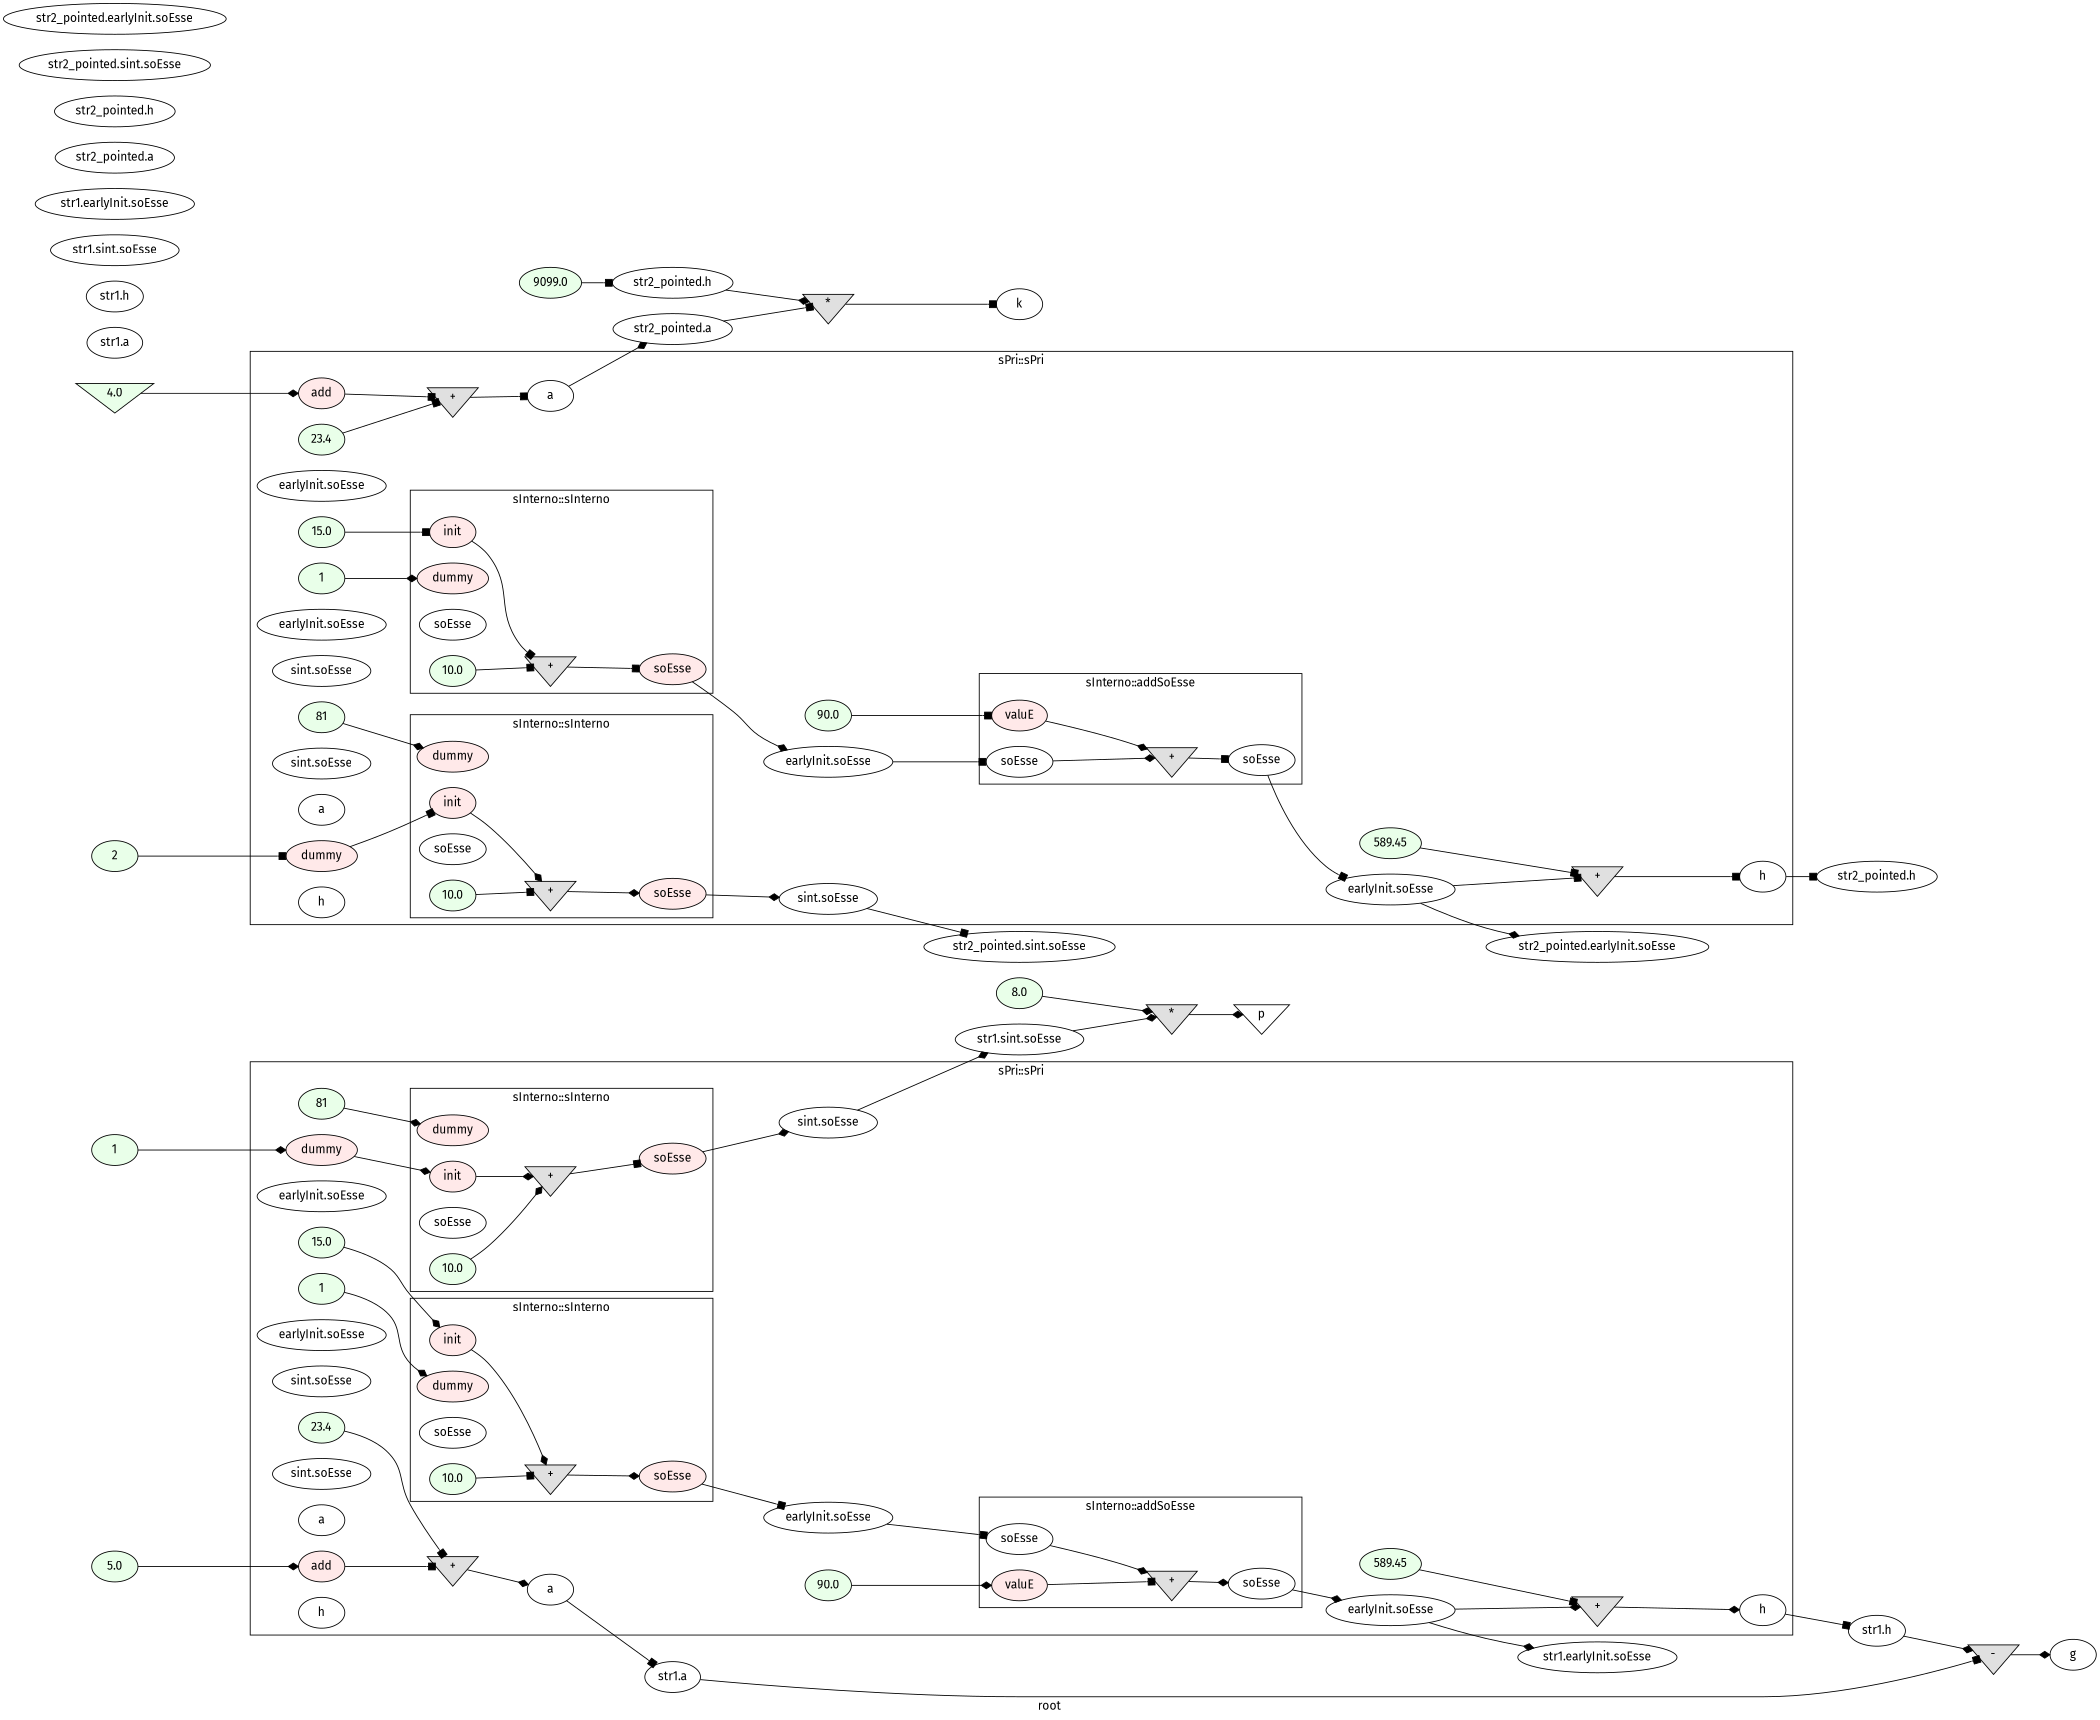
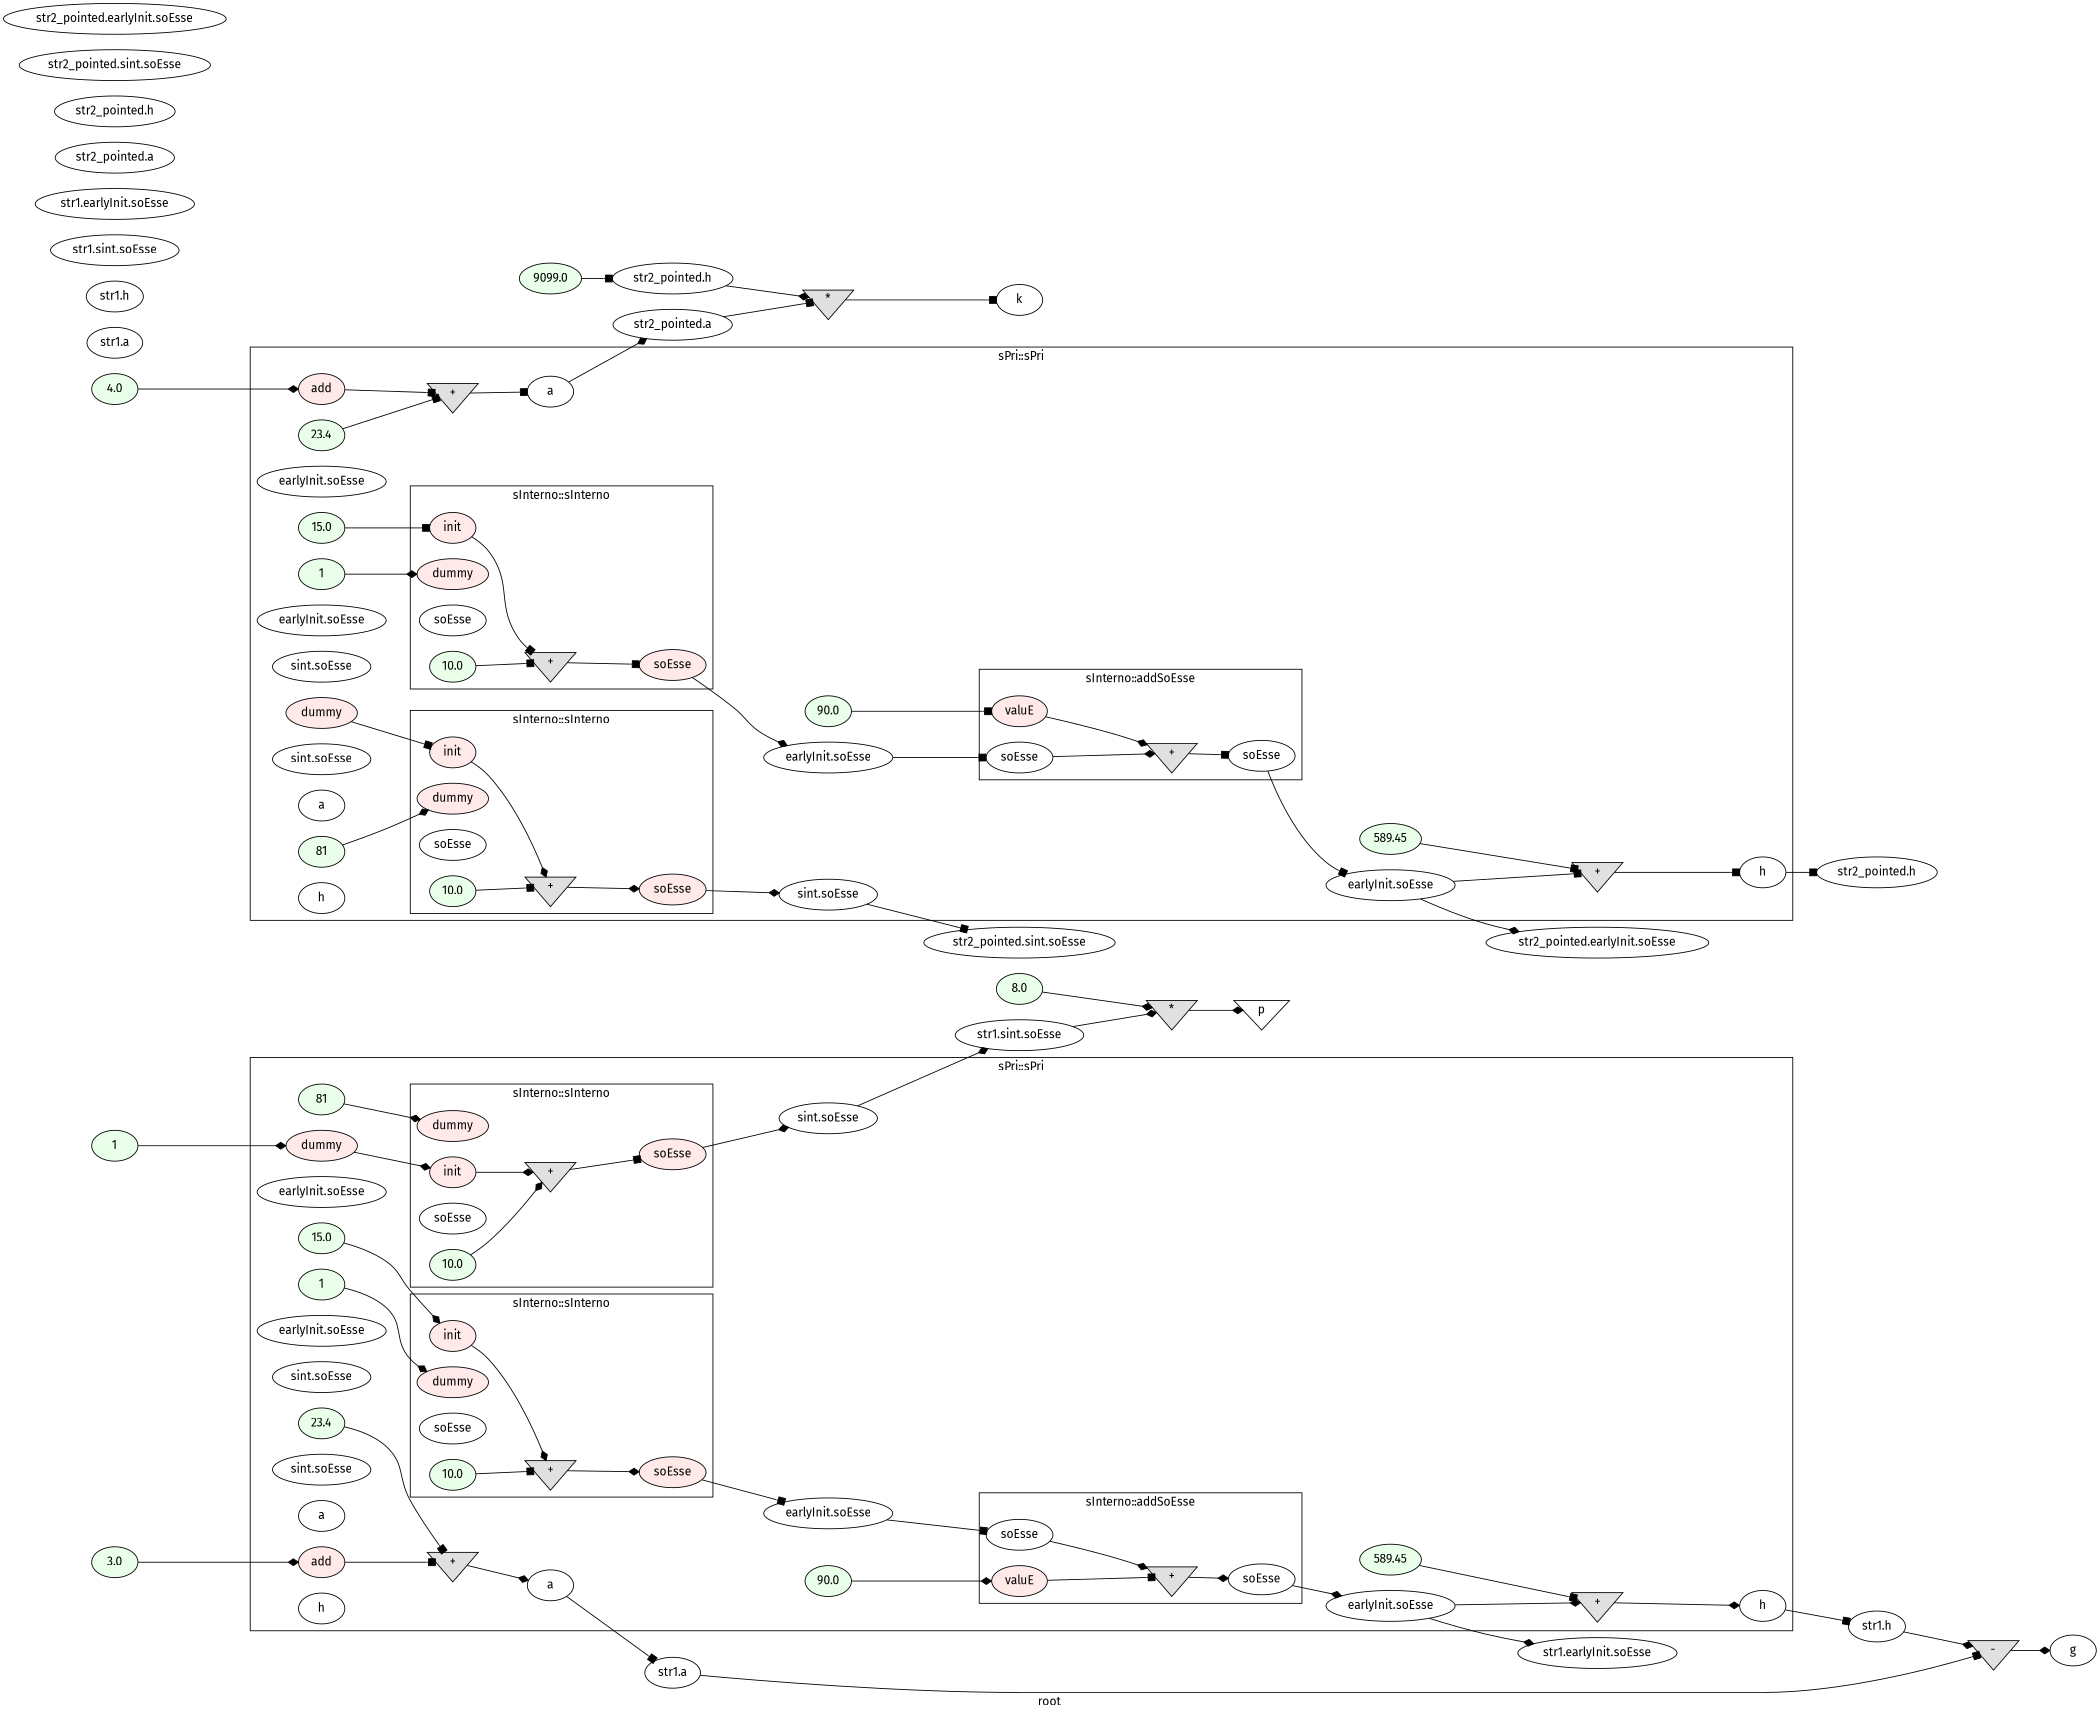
  digraph {
    fontname="Fira Sans"
    label=root
    rankdir=LR
    node [fontname="Fira Sans" startingline=11 style=filled]
    edge [arrowhead=diamond fontname="Fira Sans"]
    n1 [fillcolor="#FFE9E9" label=dummy startingline=7]
    n2 [fillcolor="#FFE9E9" label=init startingline=7]
    n3 [label=soEsse startingline=-2 style=""]
    n4 [fillcolor="#E9FFE9" label=10.0]
    n5 [fillcolor="#E0E0E0" label="+" shape=invtriangle]
    n6 [fillcolor="#FFE9E9" label=soEsse]
    n7 [fillcolor="#FFE9E9" label=dummy startingline=7]
    n8 [fillcolor="#FFE9E9" label=init startingline=7]
    n9 [label=soEsse startingline=-2 style=""]
    n10 [fillcolor="#E9FFE9" label=10.0]
    n11 [fillcolor="#E0E0E0" label="+" shape=invtriangle]
    n12 [fillcolor="#FFE9E9" label=soEsse]
    n13 [fillcolor="#FFE9E9" label=valuE startingline=8]
    n14 [label=soEsse startingline=16 style=""]
    n15 [fillcolor="#E0E0E0" label="+" shape=invtriangle startingline=16]
    n16 [label=soEsse startingline=16 style=""]
    n17 [fillcolor="#FFE9E9" label=add startingline=28]
    n18 [fillcolor="#FFE9E9" label=dummy startingline=28]
    n19 [label="earlyInit.soEsse" startingline=-2 style=""]
    n20 [fillcolor="#E9FFE9" label=1 startingline=29]
    n21 [fillcolor="#E9FFE9" label=15.0 startingline=29]
    n22 [label="earlyInit.soEsse" startingline=29 style=""]
    n23 [label="earlyInit.soEsse" startingline=29 style=""]
    n24 [label="sint.soEsse" startingline=-2 style=""]
    n25 [fillcolor="#E9FFE9" label=81 startingline=30]
    n26 [label="sint.soEsse" startingline=30 style=""]
    n27 [label="sint.soEsse" startingline=30 style=""]
    n28 [label=a startingline=32 style=""]
    n29 [fillcolor="#E9FFE9" label=23.4 startingline=32]
    n30 [fillcolor="#E0E0E0" label="+" shape=invtriangle startingline=32]
    n31 [label=a startingline=32 style=""]
    n32 [fillcolor="#E9FFE9" label=90.0 startingline=33]
    n33 [label="earlyInit.soEsse" startingline=33 style=""]
    n34 [label=h startingline=34 style=""]
    n35 [fillcolor="#E9FFE9" label=589.45 startingline=34]
    n36 [fillcolor="#E0E0E0" label="+" shape=invtriangle startingline=34]
    n37 [label=h startingline=34 style=""]
    n38 [fillcolor="#FFE9E9" label=dummy startingline=7]
    n39 [fillcolor="#FFE9E9" label=init startingline=7]
    n40 [label=soEsse startingline=-2 style=""]
    n41 [fillcolor="#E9FFE9" label=10.0]
    n42 [fillcolor="#E0E0E0" label="+" shape=invtriangle]
    n43 [fillcolor="#FFE9E9" label=soEsse]
    n44 [fillcolor="#FFE9E9" label=dummy startingline=7]
    n45 [fillcolor="#FFE9E9" label=init startingline=7]
    n46 [label=soEsse startingline=-2 style=""]
    n47 [fillcolor="#E9FFE9" label=10.0]
    n48 [fillcolor="#E0E0E0" label="+" shape=invtriangle]
    n49 [fillcolor="#FFE9E9" label=soEsse]
    n50 [fillcolor="#FFE9E9" label=valuE startingline=8]
    n51 [label=soEsse startingline=16 style=""]
    n52 [fillcolor="#E0E0E0" label="+" shape=invtriangle startingline=16]
    n53 [label=soEsse startingline=16 style=""]
    n54 [fillcolor="#FFE9E9" label=add startingline=28]
    n55 [fillcolor="#FFE9E9" label=dummy startingline=28]
    n56 [label="earlyInit.soEsse" startingline=-2 style=""]
    n57 [fillcolor="#E9FFE9" label=1 startingline=29]
    n58 [fillcolor="#E9FFE9" label=15.0 startingline=29]
    n59 [label="earlyInit.soEsse" startingline=29 style=""]
    n60 [label="earlyInit.soEsse" startingline=29 style=""]
    n61 [label="sint.soEsse" startingline=-2 style=""]
    n62 [fillcolor="#E9FFE9" label=81 startingline=30]
    n63 [label="sint.soEsse" startingline=30 style=""]
    n64 [label="sint.soEsse" startingline=30 style=""]
    n65 [label=a startingline=32 style=""]
    n66 [fillcolor="#E9FFE9" label=23.4 startingline=32]
    n67 [fillcolor="#E0E0E0" label="+" shape=invtriangle startingline=32]
    n68 [label=a startingline=32 style=""]
    n69 [fillcolor="#E9FFE9" label=90.0 startingline=33]
    n70 [label="earlyInit.soEsse" startingline=33 style=""]
    n71 [label=h startingline=34 style=""]
    n72 [fillcolor="#E9FFE9" label=589.45 startingline=34]
    n73 [fillcolor="#E0E0E0" label="+" shape=invtriangle startingline=34]
    n74 [label=h startingline=34 style=""]
    n75 [label="str1.sint.soEsse" startingline=39 style=""]
    n76 [label="str1.a" startingline=39 style=""]
    n77 [label="str1.earlyInit.soEsse" startingline=39 style=""]
    n78 [label="str1.h" startingline=39 style=""]
    n79 [label="str2_pointed.sint.soEsse" startingline=40 style=""]
    n80 [label="str2_pointed.a" startingline=40 style=""]
    n81 [label="str2_pointed.earlyInit.soEsse" startingline=40 style=""]
    n82 [label="str2_pointed.h" startingline=40 style=""]
-   n83 [fillcolor="#E9FFE9" label=5.0 startingline=39]
+   n83 [fillcolor="#E9FFE9" label=3.0 startingline=39]
    n84 [fillcolor="#E9FFE9" label=1 startingline=39]
    n85 [label="str1.a" startingline=39 style=""]
    n86 [label="str1.h" startingline=39 style=""]
    n87 [label="str1.sint.soEsse" startingline=39 style=""]
    n88 [label="str1.earlyInit.soEsse" startingline=39 style=""]
    n89 [fillcolor="#E0E0E0" label="*" shape=invtriangle startingline=44]
    n90 [label=p shape=invtriangle startingline=44 style=""]
    n91 [fillcolor="#E0E0E0" label="-" shape=invtriangle startingline=46]
    n92 [label=g startingline=46 style=""]
-   n93 [fillcolor="#E9FFE9" label=4.0 startingline=40 shape=invtriangle]
-   n94 [fillcolor="#E9FFE9" label=2 startingline=40]
+   n93 [fillcolor="#E9FFE9" label=4.0 startingline=40]
    n95 [label="str2_pointed.a" startingline=40 style=""]
    n96 [label="str2_pointed.h" startingline=40 style=""]
    n97 [label="str2_pointed.sint.soEsse" startingline=40 style=""]
    n98 [label="str2_pointed.earlyInit.soEsse" startingline=40 style=""]
    n99 [fillcolor="#E0E0E0" label="*" shape=invtriangle startingline=47]
    n100 [label=k startingline=47 style=""]
    n101 [fillcolor="#E9FFE9" label=9099.0 startingline=42]
    n102 [label="str2_pointed.h" startingline=42 style=""]
    n103 [fillcolor="#E9FFE9" label=8.0 startingline=44]
    subgraph cluster_1 {
      label="sPri::sPri"
      parent=G
      startingline=39
      n17
      n18
      n19
      n20
      n21
      n22
      n23
      n24
      n25
      n26
      n27
      n28
      n29
      n30
      n31
      n32
      n33
      n34
      n35
      n36
      n37
      subgraph cluster_2 {
        label="sInterno::sInterno"
        parent=cluster_6
        startingline=29
        n1
        n2
        n3
        n4
        n5
        n6
      }
      subgraph cluster_3 {
        label="sInterno::sInterno"
        parent=cluster_6
        startingline=30
        n7
        n8
        n9
        n10
        n11
        n12
      }
      subgraph cluster_4 {
        label="sInterno::addSoEsse"
        parent=cluster_6
        startingline=33
        n13
        n14
        n15
        n16
      }
    }
    subgraph cluster_5 {
      label="sPri::sPri"
      parent=G
      startingline=40
      n54
      n55
      n56
      n57
      n58
      n59
      n60
      n61
      n62
      n63
      n64
      n65
      n66
      n67
      n68
      n69
      n70
      n71
      n72
      n73
      n74
      subgraph cluster_6 {
        label="sInterno::sInterno"
        parent=cluster_10
        startingline=29
        n38
        n39
        n40
        n41
        n42
        n43
      }
      subgraph cluster_7 {
        label="sInterno::sInterno"
        parent=cluster_10
        startingline=30
        n44
        n45
        n46
        n47
        n48
        n49
      }
      subgraph cluster_8 {
        label="sInterno::addSoEsse"
        parent=cluster_10
        startingline=33
        n50
        n51
        n52
        n53
      }
    }
    n2 -> n5
    n4 -> n5 [arrowhead=box]
    n5 -> n6
    n6 -> n23 [arrowhead=box]
    n8 -> n11
    n10 -> n11
    n11 -> n12 [arrowhead=box]
    n12 -> n27
    n13 -> n15 [arrowhead=box]
    n14 -> n15
    n15 -> n16
    n16 -> n33
    n17 -> n30 [arrowhead=box]
    n18 -> n8
    n20 -> n1
    n21 -> n2
    n23 -> n14 [arrowhead=box]
    n25 -> n7
    n27 -> n75
    n29 -> n30 [arrowhead=box]
    n30 -> n31
    n31 -> n76 [arrowhead=box]
    n32 -> n13
    n33 -> n36
    n33 -> n77
    n35 -> n36 [arrowhead=box]
    n36 -> n37
    n37 -> n78 [arrowhead=box]
    n39 -> n42 [arrowhead=box]
    n41 -> n42 [arrowhead=box]
    n42 -> n43 [arrowhead=box]
    n43 -> n60
    n45 -> n48
    n47 -> n48 [arrowhead=box]
    n48 -> n49
    n49 -> n64
    n50 -> n52
    n51 -> n52
    n52 -> n53 [arrowhead=box]
    n53 -> n70 [arrowhead=box]
    n54 -> n67 [arrowhead=box]
    n55 -> n45 [arrowhead=box]
    n57 -> n38
    n58 -> n39 [arrowhead=box]
    n60 -> n51 [arrowhead=box]
    n62 -> n44
    n64 -> n79 [arrowhead=box]
    n66 -> n67 [arrowhead=box]
    n67 -> n68 [arrowhead=box]
    n68 -> n80
    n69 -> n50 [arrowhead=box]
    n70 -> n73 [arrowhead=box]
    n70 -> n81
    n72 -> n73 [arrowhead=box]
    n73 -> n74 [arrowhead=box]
    n74 -> n82 [arrowhead=box]
    n75 -> n89
    n76 -> n91 [arrowhead=box]
    n78 -> n91
    n80 -> n99 [arrowhead=box]
    n83 -> n17
    n84 -> n18
    n89 -> n90
    n91 -> n92
    n93 -> n54
-   n94 -> n55 [arrowhead=box]
    n99 -> n100 [arrowhead=box]
    n101 -> n102 [arrowhead=box]
    n102 -> n99
    n103 -> n89
  }
